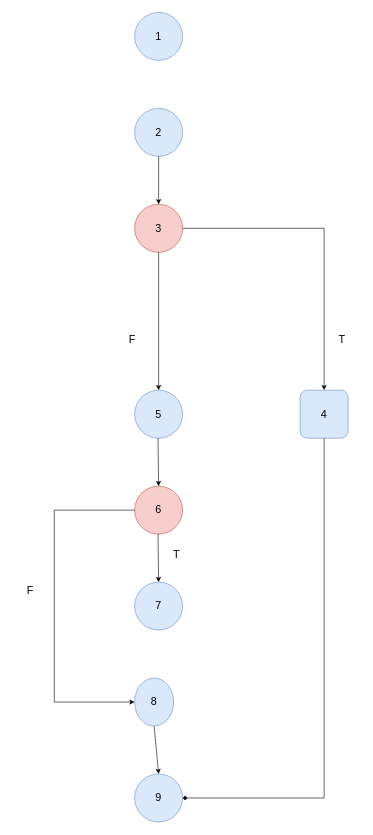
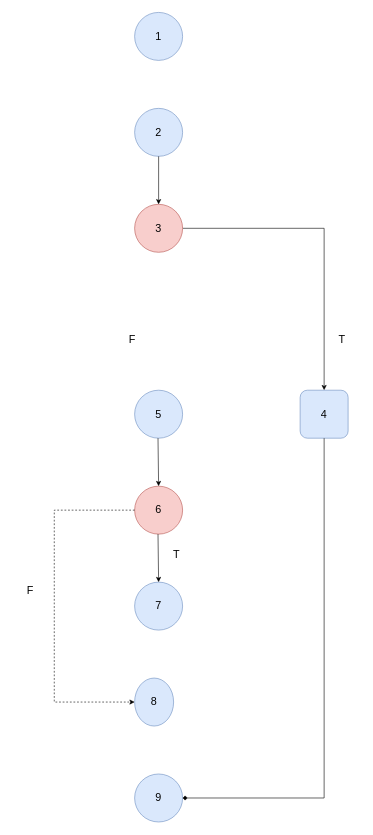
  <mxCell id="0" />
  <mxCell id="1" parent="0" />
  <mxCell id="2" value="" style="endArrow=classic;html=1;rounded=0;exitX=1;exitY=0.5;exitDx=0;exitDy=0;entryX=0.5;entryY=0;entryDx=0;entryDy=0;" parent="1" source="5" target="6" edge="1"><mxGeometry width="50" height="50" relative="1" as="geometry"><mxPoint x="264" y="420" as="sourcePoint" /><mxPoint x="264" y="500" as="targetPoint" /><Array as="points"><mxPoint x="540" y="380" /></Array></mxGeometry></mxCell>
  <mxCell id="3" value="&lt;font style=&quot;font-size: 18px;&quot;&gt;1&lt;/font&gt;" style="ellipse;whiteSpace=wrap;html=1;aspect=fixed;fillColor=#dae8fc;strokeColor=#6c8ebf;" parent="1" vertex="1"><mxGeometry x="224" y="20" width="80" height="80" as="geometry" /></mxCell>
  <mxCell id="4" value="&lt;font style=&quot;font-size: 18px;&quot;&gt;2&lt;/font&gt;" style="ellipse;whiteSpace=wrap;html=1;aspect=fixed;fillColor=#dae8fc;strokeColor=#6c8ebf;" parent="1" vertex="1"><mxGeometry x="224" y="180" width="80" height="80" as="geometry" /></mxCell>
  <mxCell id="5" value="&lt;font style=&quot;font-size: 18px;&quot;&gt;3&lt;/font&gt;" style="ellipse;whiteSpace=wrap;html=1;aspect=fixed;fillColor=#f8cecc;strokeColor=#b85450;" parent="1" vertex="1"><mxGeometry x="224" y="340" width="80" height="80" as="geometry" /></mxCell>
  <mxCell id="6" value="&lt;font style=&quot;font-size: 18px;&quot;&gt;4&lt;/font&gt;" style="whiteSpace=wrap;html=1;aspect=fixed;fillColor=#dae8fc;strokeColor=#6c8ebf;rounded=1;" parent="1" vertex="1"><mxGeometry x="500" y="650" width="80" height="80" as="geometry" /></mxCell>
  <mxCell id="7" value="&lt;font style=&quot;font-size: 18px;&quot;&gt;5&lt;/font&gt;" style="ellipse;whiteSpace=wrap;html=1;aspect=fixed;fillColor=#dae8fc;strokeColor=#6c8ebf;" parent="1" vertex="1"><mxGeometry x="224" y="650" width="80" height="80" as="geometry" /></mxCell>
  <mxCell id="8" value="&lt;font style=&quot;font-size: 18px;&quot;&gt;6&lt;/font&gt;" style="ellipse;whiteSpace=wrap;html=1;aspect=fixed;fillColor=#f8cecc;strokeColor=#b85450;" parent="1" vertex="1"><mxGeometry x="224" y="810" width="80" height="80" as="geometry" /></mxCell>
  <mxCell id="9" value="" style="endArrow=classic;html=1;rounded=0;exitX=0.5;exitY=1;exitDx=0;exitDy=0;entryX=0.5;entryY=0;entryDx=0;entryDy=0;" parent="1" edge="1"><mxGeometry width="50" height="50" relative="1" as="geometry"><mxPoint x="264" y="260" as="sourcePoint" /><mxPoint x="264" y="340" as="targetPoint" /></mxGeometry></mxCell>
  <mxCell id="10" value="" style="endArrow=classic;html=1;rounded=0;exitX=0.5;exitY=1;exitDx=0;exitDy=0;entryX=0.5;entryY=0;entryDx=0;entryDy=0;" parent="1" target="8" edge="1"><mxGeometry width="50" height="50" relative="1" as="geometry"><mxPoint x="263" y="730" as="sourcePoint" /><mxPoint x="263" y="805" as="targetPoint" /></mxGeometry></mxCell>
  <mxCell id="11" value="&lt;font style=&quot;font-size: 18px;&quot;&gt;T&lt;/font&gt;" style="text;html=1;strokeColor=none;fillColor=none;align=center;verticalAlign=middle;whiteSpace=wrap;rounded=0;" parent="1" vertex="1"><mxGeometry x="540" y="550" width="60" height="30" as="geometry" /></mxCell>
  <mxCell id="12" value="&lt;font style=&quot;font-size: 18px;&quot;&gt;7&lt;/font&gt;" style="ellipse;whiteSpace=wrap;html=1;aspect=fixed;fillColor=#dae8fc;strokeColor=#6c8ebf;" parent="1" vertex="1"><mxGeometry x="224" y="970" width="80" height="80" as="geometry" /></mxCell>
  <mxCell id="13" value="" style="endArrow=classic;html=1;rounded=0;exitX=0.5;exitY=1;exitDx=0;exitDy=0;entryX=0.5;entryY=0;entryDx=0;entryDy=0;" parent="1" target="12" edge="1"><mxGeometry width="50" height="50" relative="1" as="geometry"><mxPoint x="263" y="890" as="sourcePoint" /><mxPoint x="230" y="950" as="targetPoint" /></mxGeometry></mxCell>
  <mxCell id="14" value="&lt;span style=&quot;font-size: 18px;&quot;&gt;8&lt;/span&gt;" style="ellipse;whiteSpace=wrap;html=1;aspect=fixed;fillColor=#dae8fc;strokeColor=#6c8ebf;" parent="1" vertex="1"><mxGeometry x="224" y="1130" width="65" height="80" as="geometry" /></mxCell>
  <mxCell id="15" value="&lt;font style=&quot;font-size: 18px;&quot;&gt;F&lt;/font&gt;" style="text;html=1;strokeColor=none;fillColor=none;align=center;verticalAlign=middle;whiteSpace=wrap;rounded=0;" parent="1" vertex="1"><mxGeometry x="190" y="550" width="60" height="30" as="geometry" /></mxCell>
  <mxCell id="16" value="&lt;font style=&quot;font-size: 18px;&quot;&gt;T&lt;/font&gt;" style="text;html=1;strokeColor=none;fillColor=none;align=center;verticalAlign=middle;whiteSpace=wrap;rounded=0;" parent="1" vertex="1"><mxGeometry x="264" y="910" width="60" height="30" as="geometry" /></mxCell>
- <mxCell id="17" value="" style="endArrow=classic;html=1;rounded=0;exitX=0;exitY=0.5;exitDx=0;exitDy=0;entryX=0;entryY=0.5;entryDx=0;entryDy=0;" parent="1" source="8" target="14" edge="1"><mxGeometry width="50" height="50" relative="1" as="geometry"><mxPoint x="290" y="1060" as="sourcePoint" /><mxPoint x="340" y="1010" as="targetPoint" /><Array as="points"><mxPoint x="90" y="850" /><mxPoint x="90" y="1170" /></Array></mxGeometry></mxCell>
+ <mxCell id="17" value="" style="endArrow=classic;html=1;rounded=0;exitX=0;exitY=0.5;exitDx=0;exitDy=0;entryX=0;entryY=0.5;entryDx=0;entryDy=0;dashed=1;" parent="1" source="8" target="14" edge="1"><mxGeometry width="50" height="50" relative="1" as="geometry"><mxPoint x="290" y="1060" as="sourcePoint" /><mxPoint x="340" y="1010" as="targetPoint" /><Array as="points"><mxPoint x="90" y="850" /><mxPoint x="90" y="1170" /></Array></mxGeometry></mxCell>
  <mxCell id="18" value="&lt;font style=&quot;font-size: 18px;&quot;&gt;F&lt;/font&gt;" style="text;html=1;strokeColor=none;fillColor=none;align=center;verticalAlign=middle;whiteSpace=wrap;rounded=0;" parent="1" vertex="1"><mxGeometry x="20" y="970" width="60" height="30" as="geometry" /></mxCell>
- <mxCell id="19" value="" style="endArrow=classic;html=1;rounded=0;exitX=0.5;exitY=1;exitDx=0;exitDy=0;entryX=0.5;entryY=0;entryDx=0;entryDy=0;" parent="1" source="5" target="7" edge="1"><mxGeometry width="50" height="50" relative="1" as="geometry"><mxPoint x="570" y="620" as="sourcePoint" /><mxPoint x="620" y="570" as="targetPoint" /></mxGeometry></mxCell>
  <mxCell id="20" value="&lt;span style=&quot;font-size: 18px;&quot;&gt;9&lt;/span&gt;" style="ellipse;whiteSpace=wrap;html=1;aspect=fixed;fillColor=#dae8fc;strokeColor=#6c8ebf;" vertex="1" parent="1"><mxGeometry x="224" y="1290" width="80" height="80" as="geometry" /></mxCell>
  <mxCell id="21" value="" style="endArrow=diamond;html=1;rounded=0;exitX=0.5;exitY=1;exitDx=0;exitDy=0;entryX=1;entryY=0.5;entryDx=0;entryDy=0;" edge="1" parent="1" source="6" target="20"><mxGeometry width="50" height="50" relative="1" as="geometry"><mxPoint x="490" y="1130" as="sourcePoint" /><mxPoint x="540" y="1080" as="targetPoint" /><Array as="points"><mxPoint x="540" y="1330" /></Array></mxGeometry></mxCell>
- <mxCell id="22" value="" style="endArrow=classic;html=1;rounded=0;exitX=0.5;exitY=1;exitDx=0;exitDy=0;entryX=0.5;entryY=0;entryDx=0;entryDy=0;" edge="1" parent="1" source="14" target="20"><mxGeometry width="50" height="50" relative="1" as="geometry"><mxPoint x="490" y="1000" as="sourcePoint" /><mxPoint x="540" y="950" as="targetPoint" /></mxGeometry></mxCell>
